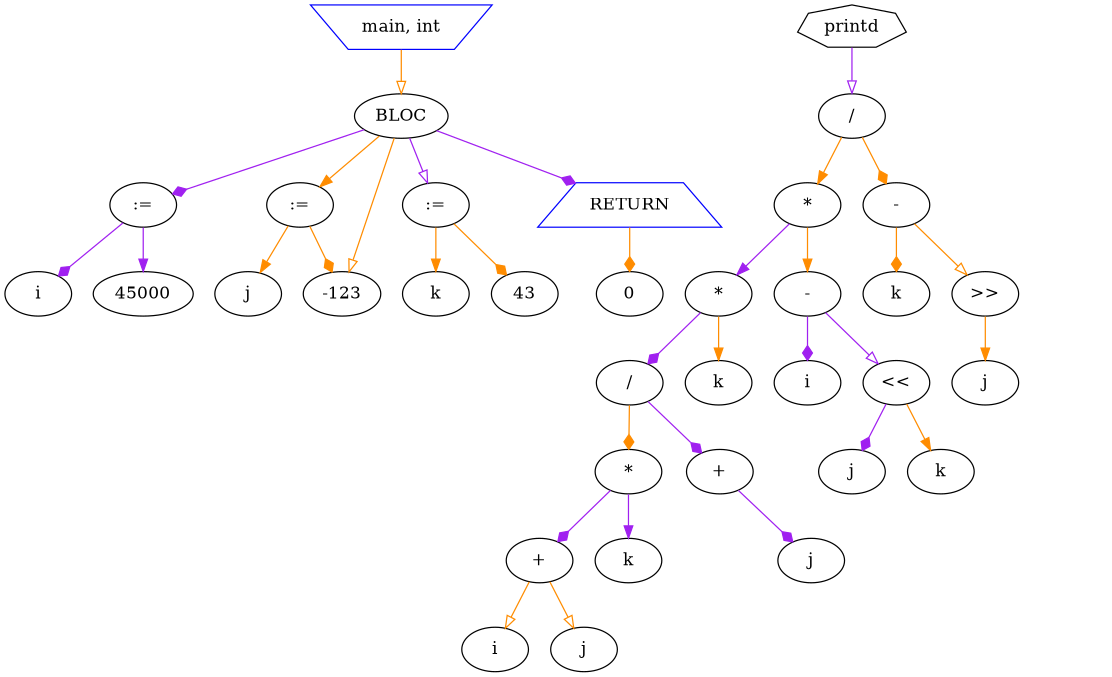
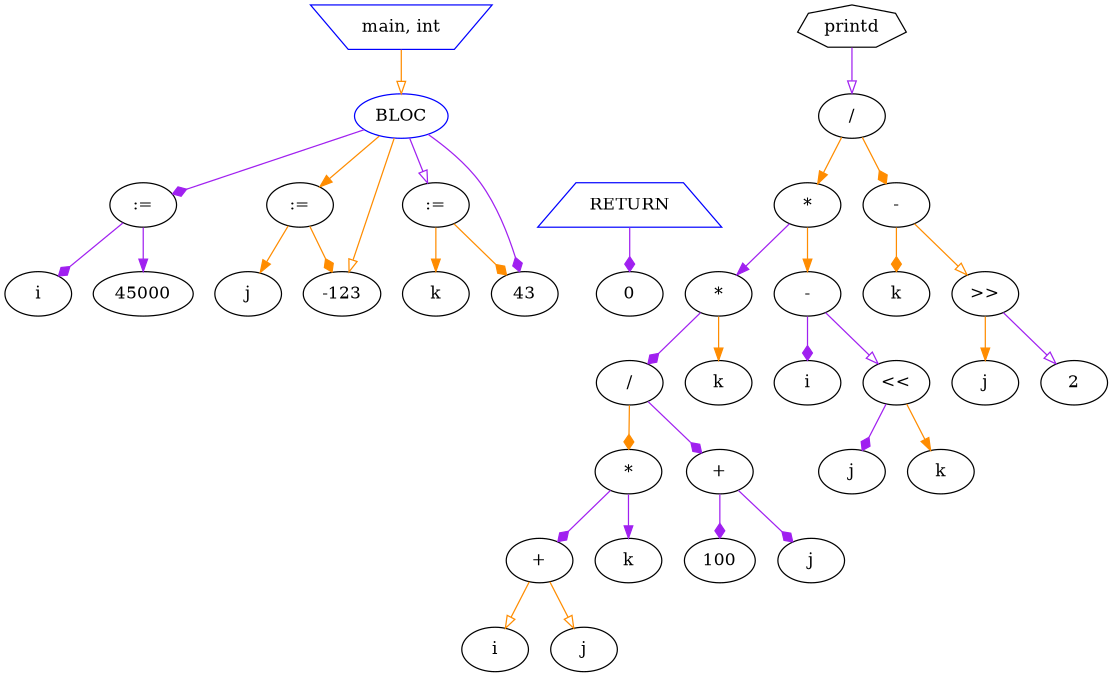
  digraph {
    edge [arrowhead=diamond color=darkorange]
    n1 [color=blue label="main, int" shape=invtrapezium]
-   n2 [label=BLOC]
+   n2 [label=BLOC color=blue]
    n3 [label=":="]
    n4 [label=":="]
    n5 [label=":="]
    n6 [color=blue label=RETURN shape=trapezium]
    n7 [label=-123]
    n8 [label=i]
    n9 [label=45000]
    n10 [label=j]
    n11 [label=k]
    n12 [label=43]
    n13 [label=printd shape=septagon]
    n14 [label="/"]
    n15 [label=0]
    n16 [label="*"]
    n17 [label="-"]
    n18 [label="*"]
    n19 [label="-"]
    n20 [label=k]
    n21 [label=">>"]
    n22 [label="/"]
    n23 [label=k]
    n24 [label=i]
    n25 [label="<<"]
    n26 [label="*"]
    n27 [label="+"]
    n28 [label="+"]
    n29 [label=k]
+   n30 [label=100]
    n31 [label=j]
    n32 [label=i]
    n33 [label=j]
    n34 [label=j]
    n35 [label=k]
    n36 [label=j]
+   n37 [label=2]
    n1 -> n2 [arrowhead=onormal]
    n2 -> n3 [color=purple]
    n2 -> n4 [arrowhead=normal]
    n2 -> n5 [arrowhead=onormal color=purple]
-   n2 -> n6 [color=purple]
+   n2 -> n12 [color=purple]
    n2 -> n7 [arrowhead=onormal]
    n3 -> n8 [color=purple]
    n3 -> n9 [arrowhead=normal color=purple]
    n4 -> n7
    n4 -> n10 [arrowhead=normal]
    n5 -> n11 [arrowhead=normal]
    n5 -> n12
-   n6 -> n15
+   n6 -> n15 [color=purple]
    n13 -> n14 [arrowhead=onormal color=purple]
    n14 -> n16 [arrowhead=normal]
    n14 -> n17
    n16 -> n18 [arrowhead=normal color=purple]
    n16 -> n19 [arrowhead=normal]
    n17 -> n20
    n17 -> n21 [arrowhead=onormal]
    n18 -> n22 [color=purple]
    n18 -> n23 [arrowhead=normal]
    n19 -> n24 [color=purple]
    n19 -> n25 [arrowhead=onormal color=purple]
    n21 -> n36 [arrowhead=normal]
+   n21 -> n37 [arrowhead=onormal color=purple]
    n22 -> n26
    n22 -> n27 [color=purple]
    n25 -> n34 [color=purple]
    n25 -> n35 [arrowhead=normal]
    n26 -> n28 [color=purple]
    n26 -> n29 [arrowhead=normal color=purple]
+   n27 -> n30 [color=purple]
    n27 -> n31 [color=purple]
    n28 -> n32 [arrowhead=onormal]
    n28 -> n33 [arrowhead=onormal]
  }
